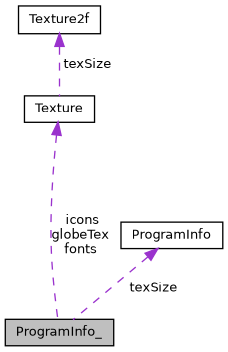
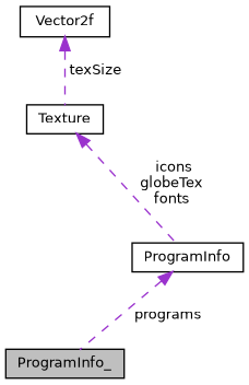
  digraph {
    node [color=black fillcolor=white fontname=Helvetica fontsize=10 shape=record style=filled]
    edge [color=darkorchid3 dir=back fontname=Helvetica fontsize=10 labelfontname=Helvetica labelfontsize=10 style=dashed]
    n1 [fillcolor=grey75 fontcolor=black height=0.2 label=ProgramInfo_ width=0.4]
    n2 [height=0.2 label=ProgramInfo width=0.4]
    n3 [height=0.2 label=Texture width=0.4]
-   n4 [height=0.2 label=Texture2f width=0.4]
-   n2 -> n1 [label=" texSize"]
-   n3 -> n1 [label=" icons\nglobeTex\nfonts"]
+   n4 [height=0.2 label=Vector2f width=0.4]
+   n2 -> n1 [label=" programs"]
+   n3 -> n2 [label=" icons\nglobeTex\nfonts"]
    n4 -> n3 [label=" texSize"]
  }
